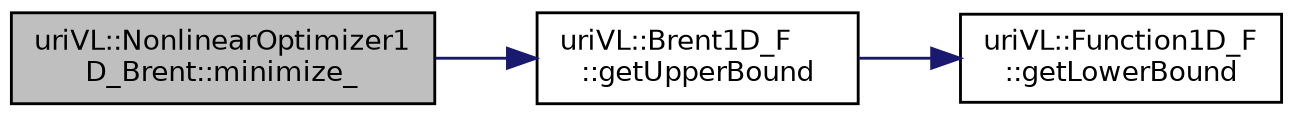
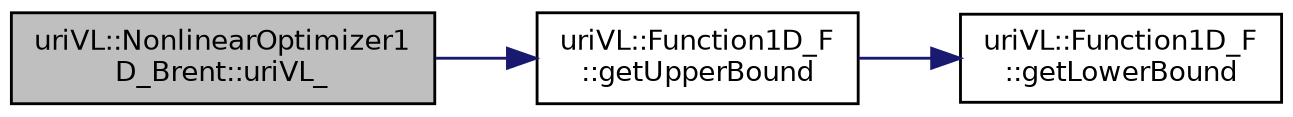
  digraph {
    fontname="DejaVu Sans"
    rankdir=LR
    node [color=black fillcolor=white fontname="DejaVu Sans" fontsize=10 shape=record style=filled]
    edge [color=midnightblue fontname="DejaVu Sans" fontsize=10 labelfontname=Helvetica labelfontsize=10 style=solid]
-   n1 [fillcolor=grey75 fontcolor=black height=0.2 label="uriVL::NonlinearOptimizer1\lD_Brent::minimize_" width=0.4]
-   n2 [height=0.2 label="uriVL::Brent1D_F\l::getUpperBound" width=0.4]
+   n1 [fillcolor=grey75 fontcolor=black height=0.2 label="uriVL::NonlinearOptimizer1\lD_Brent::uriVL_" width=0.4]
+   n2 [height=0.2 label="uriVL::Function1D_F\l::getUpperBound" width=0.4]
    n3 [height=0.2 label="uriVL::Function1D_F\l::getLowerBound" width=0.4]
    n1 -> n2
    n2 -> n3
  }
